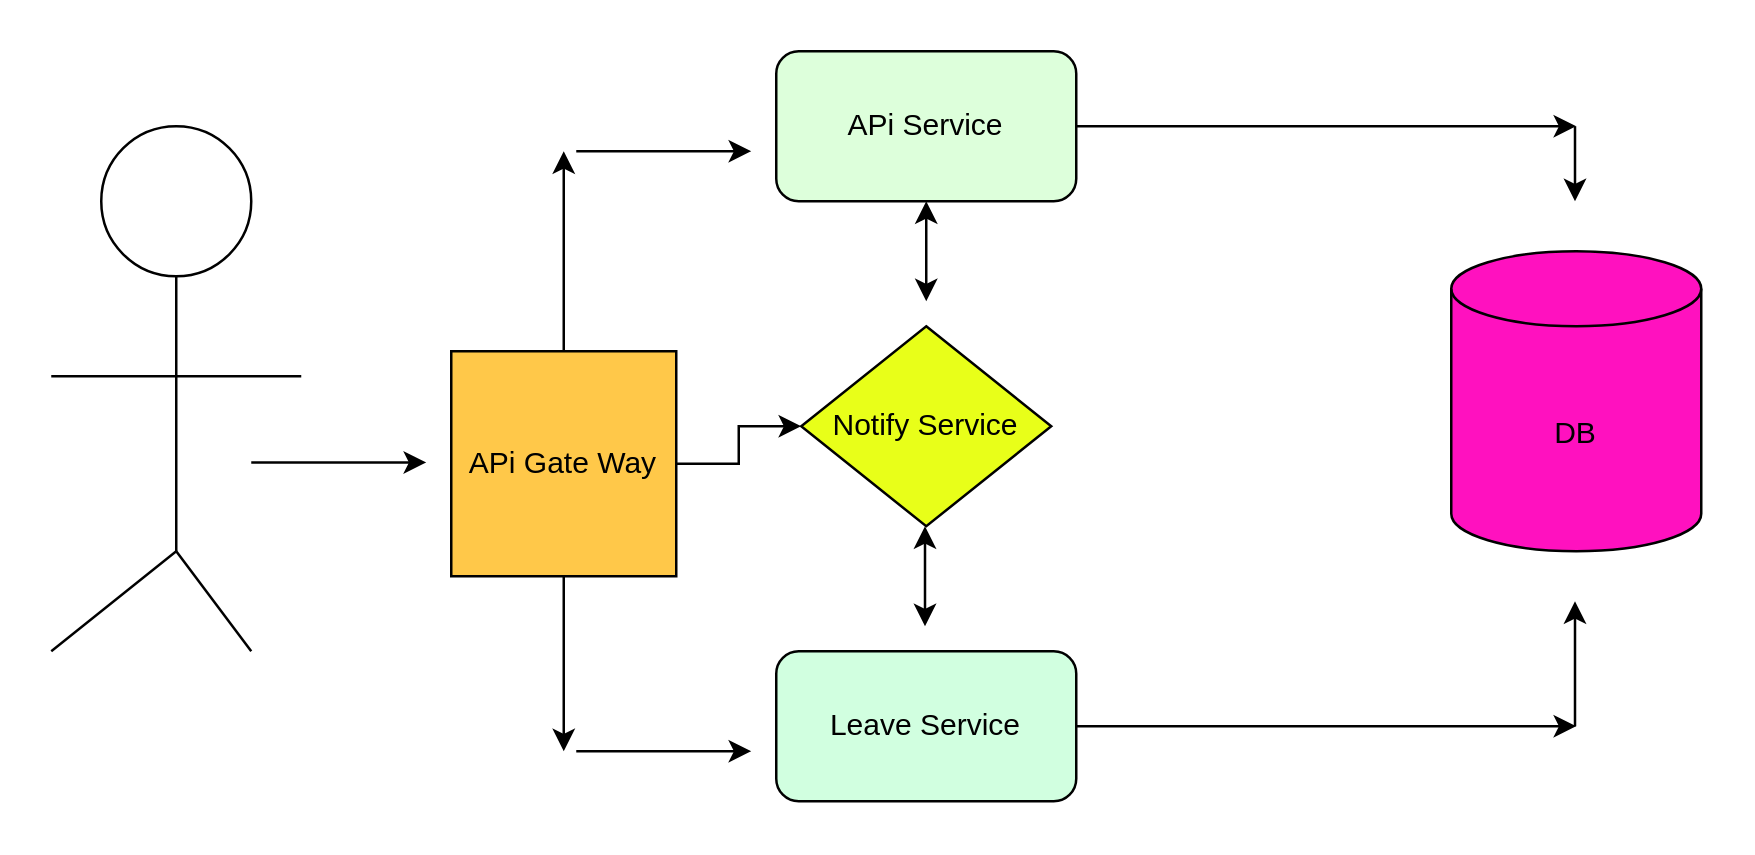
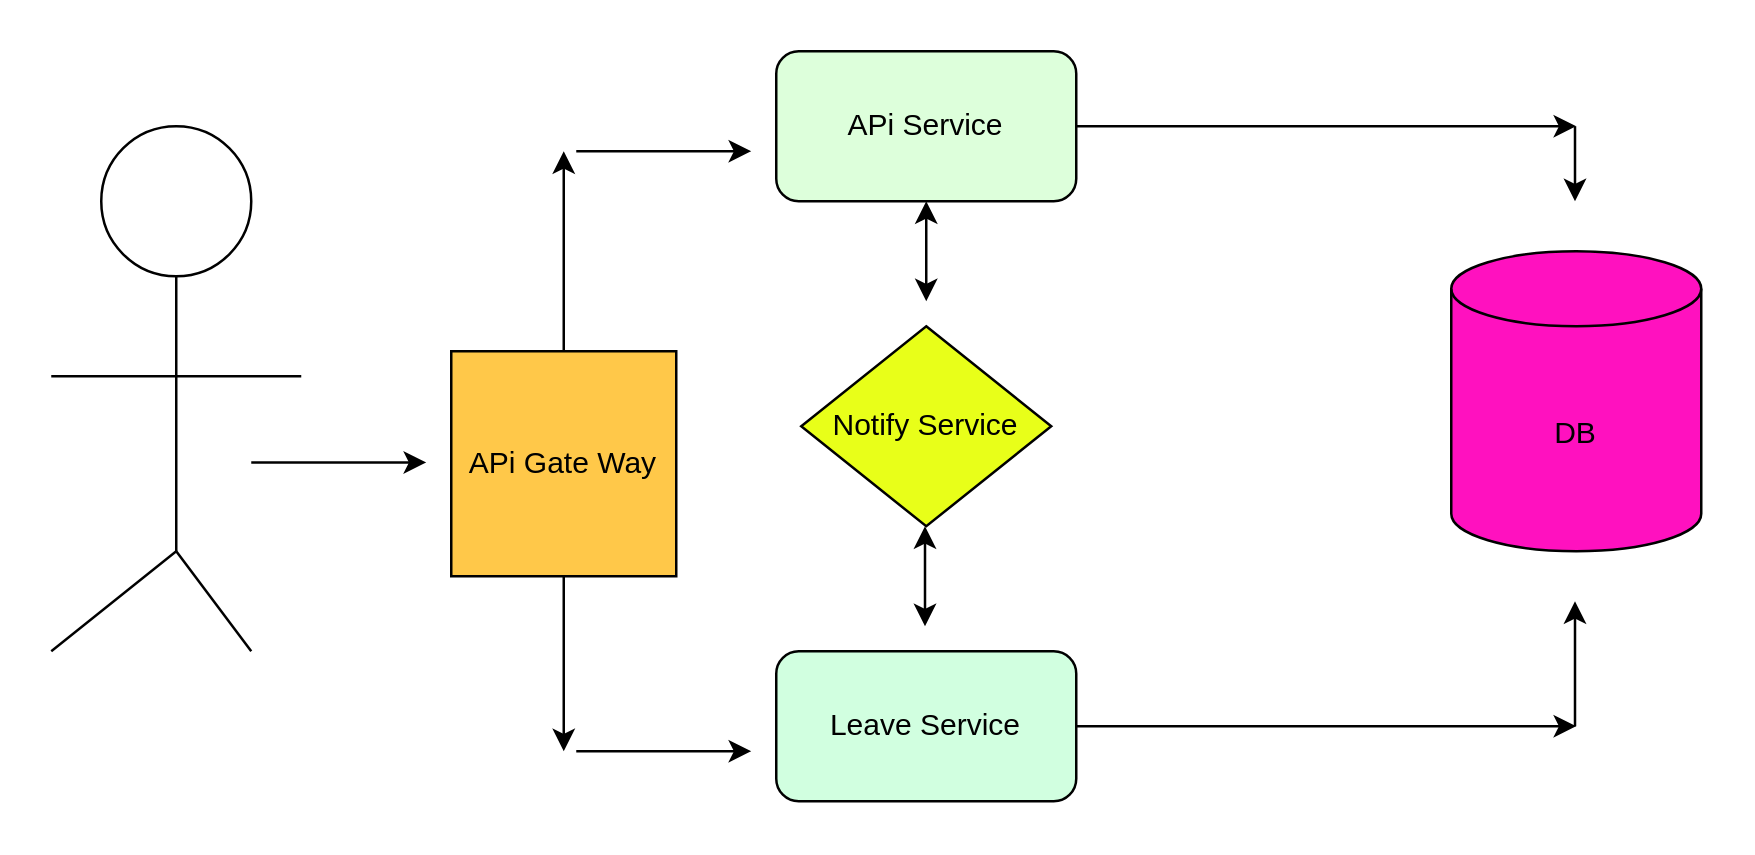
  <mxCell id="0" />
  <mxCell id="1" parent="0" />
  <mxCell id="2" value="" style="ellipse;whiteSpace=wrap;html=1;aspect=fixed;" vertex="1" parent="1"><mxGeometry x="40" y="50" width="60" height="60" as="geometry" /></mxCell>
  <mxCell id="3" value="" style="endArrow=none;html=1;rounded=0;" edge="1" parent="1"><mxGeometry width="50" height="50" relative="1" as="geometry"><mxPoint x="20" y="150" as="sourcePoint" /><mxPoint x="120" y="150" as="targetPoint" /></mxGeometry></mxCell>
  <mxCell id="4" value="" style="endArrow=none;html=1;rounded=0;" edge="1" parent="1"><mxGeometry width="50" height="50" relative="1" as="geometry"><mxPoint x="20" y="260" as="sourcePoint" /><mxPoint x="70" y="220" as="targetPoint" /></mxGeometry></mxCell>
  <mxCell id="5" value="" style="endArrow=none;html=1;rounded=0;" edge="1" parent="1"><mxGeometry width="50" height="50" relative="1" as="geometry"><mxPoint x="100" y="260" as="sourcePoint" /><mxPoint x="70" y="220" as="targetPoint" /></mxGeometry></mxCell>
  <mxCell id="6" style="edgeStyle=orthogonalEdgeStyle;rounded=0;orthogonalLoop=1;jettySize=auto;html=1;" edge="1" parent="1" source="7"><mxGeometry relative="1" as="geometry"><mxPoint x="630" y="50" as="targetPoint" /></mxGeometry></mxCell>
  <mxCell id="7" value="APi Service" style="rounded=1;whiteSpace=wrap;html=1;fillColor=#DDFFDB;" vertex="1" parent="1"><mxGeometry x="310" y="20" width="120" height="60" as="geometry" /></mxCell>
  <mxCell id="8" style="edgeStyle=orthogonalEdgeStyle;rounded=0;orthogonalLoop=1;jettySize=auto;html=1;" edge="1" parent="1" source="9"><mxGeometry relative="1" as="geometry"><mxPoint x="630" y="290" as="targetPoint" /></mxGeometry></mxCell>
  <mxCell id="9" value="Leave Service" style="rounded=1;whiteSpace=wrap;html=1;fillColor=#D1FFE0;" vertex="1" parent="1"><mxGeometry x="310" y="260" width="120" height="60" as="geometry" /></mxCell>
  <mxCell id="10" value="Notify Service" style="rhombus;whiteSpace=wrap;html=1;fillColor=#E8FF19;" vertex="1" parent="1"><mxGeometry x="320" y="130" width="100" height="80" as="geometry" /></mxCell>
- <mxCell id="11" style="edgeStyle=orthogonalEdgeStyle;rounded=0;orthogonalLoop=1;jettySize=auto;html=1;" edge="1" parent="1" source="14" target="10"><mxGeometry relative="1" as="geometry" /></mxCell>
  <mxCell id="12" style="edgeStyle=orthogonalEdgeStyle;rounded=0;orthogonalLoop=1;jettySize=auto;html=1;" edge="1" parent="1" source="14"><mxGeometry relative="1" as="geometry"><mxPoint x="225" y="60" as="targetPoint" /></mxGeometry></mxCell>
  <mxCell id="13" style="edgeStyle=orthogonalEdgeStyle;rounded=0;orthogonalLoop=1;jettySize=auto;html=1;" edge="1" parent="1" source="14"><mxGeometry relative="1" as="geometry"><mxPoint x="225" y="300" as="targetPoint" /></mxGeometry></mxCell>
  <mxCell id="14" value="APi Gate Way" style="whiteSpace=wrap;html=1;aspect=fixed;fillColor=#FFC849;" vertex="1" parent="1"><mxGeometry x="180" y="140" width="90" height="90" as="geometry" /></mxCell>
  <mxCell id="15" value="DB" style="shape=cylinder3;whiteSpace=wrap;html=1;boundedLbl=1;backgroundOutline=1;size=15;fillColor=#FF11BF;" vertex="1" parent="1"><mxGeometry x="580" y="100" width="100" height="120" as="geometry" /></mxCell>
  <mxCell id="16" style="edgeStyle=orthogonalEdgeStyle;rounded=0;orthogonalLoop=1;jettySize=auto;html=1;" edge="1" parent="1"><mxGeometry relative="1" as="geometry"><mxPoint x="629.5" y="240" as="targetPoint" /><mxPoint x="629.5" y="290" as="sourcePoint" /><Array as="points"><mxPoint x="629.5" y="260" /><mxPoint x="629.5" y="260" /></Array></mxGeometry></mxCell>
  <mxCell id="17" style="edgeStyle=orthogonalEdgeStyle;rounded=0;orthogonalLoop=1;jettySize=auto;html=1;" edge="1" parent="1"><mxGeometry relative="1" as="geometry"><mxPoint x="629.5" y="80" as="targetPoint" /><mxPoint x="629.5" y="50" as="sourcePoint" /></mxGeometry></mxCell>
  <mxCell id="18" value="" style="endArrow=classic;startArrow=classic;html=1;rounded=0;exitX=0.5;exitY=1;exitDx=0;exitDy=0;exitPerimeter=0;" edge="1" parent="1" source="7"><mxGeometry width="50" height="50" relative="1" as="geometry"><mxPoint x="370" y="90" as="sourcePoint" /><mxPoint x="370" y="120" as="targetPoint" /></mxGeometry></mxCell>
  <mxCell id="19" value="" style="endArrow=classic;startArrow=classic;html=1;rounded=0;exitX=0.5;exitY=1;exitDx=0;exitDy=0;exitPerimeter=0;" edge="1" parent="1"><mxGeometry width="50" height="50" relative="1" as="geometry"><mxPoint x="369.5" y="210" as="sourcePoint" /><mxPoint x="369.5" y="250" as="targetPoint" /></mxGeometry></mxCell>
  <mxCell id="20" value="" style="endArrow=classic;html=1;rounded=0;" edge="1" parent="1"><mxGeometry width="50" height="50" relative="1" as="geometry"><mxPoint x="230" y="60" as="sourcePoint" /><mxPoint x="300" y="60" as="targetPoint" /></mxGeometry></mxCell>
  <mxCell id="21" value="" style="endArrow=classic;html=1;rounded=0;" edge="1" parent="1"><mxGeometry width="50" height="50" relative="1" as="geometry"><mxPoint x="230" y="300" as="sourcePoint" /><mxPoint x="300" y="300" as="targetPoint" /></mxGeometry></mxCell>
  <mxCell id="22" value="" style="endArrow=none;html=1;rounded=0;entryX=0.5;entryY=1;entryDx=0;entryDy=0;" edge="1" parent="1" target="2"><mxGeometry width="50" height="50" relative="1" as="geometry"><mxPoint x="70" y="220" as="sourcePoint" /><mxPoint x="120" y="170" as="targetPoint" /></mxGeometry></mxCell>
  <mxCell id="23" value="" style="endArrow=classic;html=1;rounded=0;" edge="1" parent="1"><mxGeometry width="50" height="50" relative="1" as="geometry"><mxPoint x="100" y="184.5" as="sourcePoint" /><mxPoint x="170" y="184.5" as="targetPoint" /></mxGeometry></mxCell>
